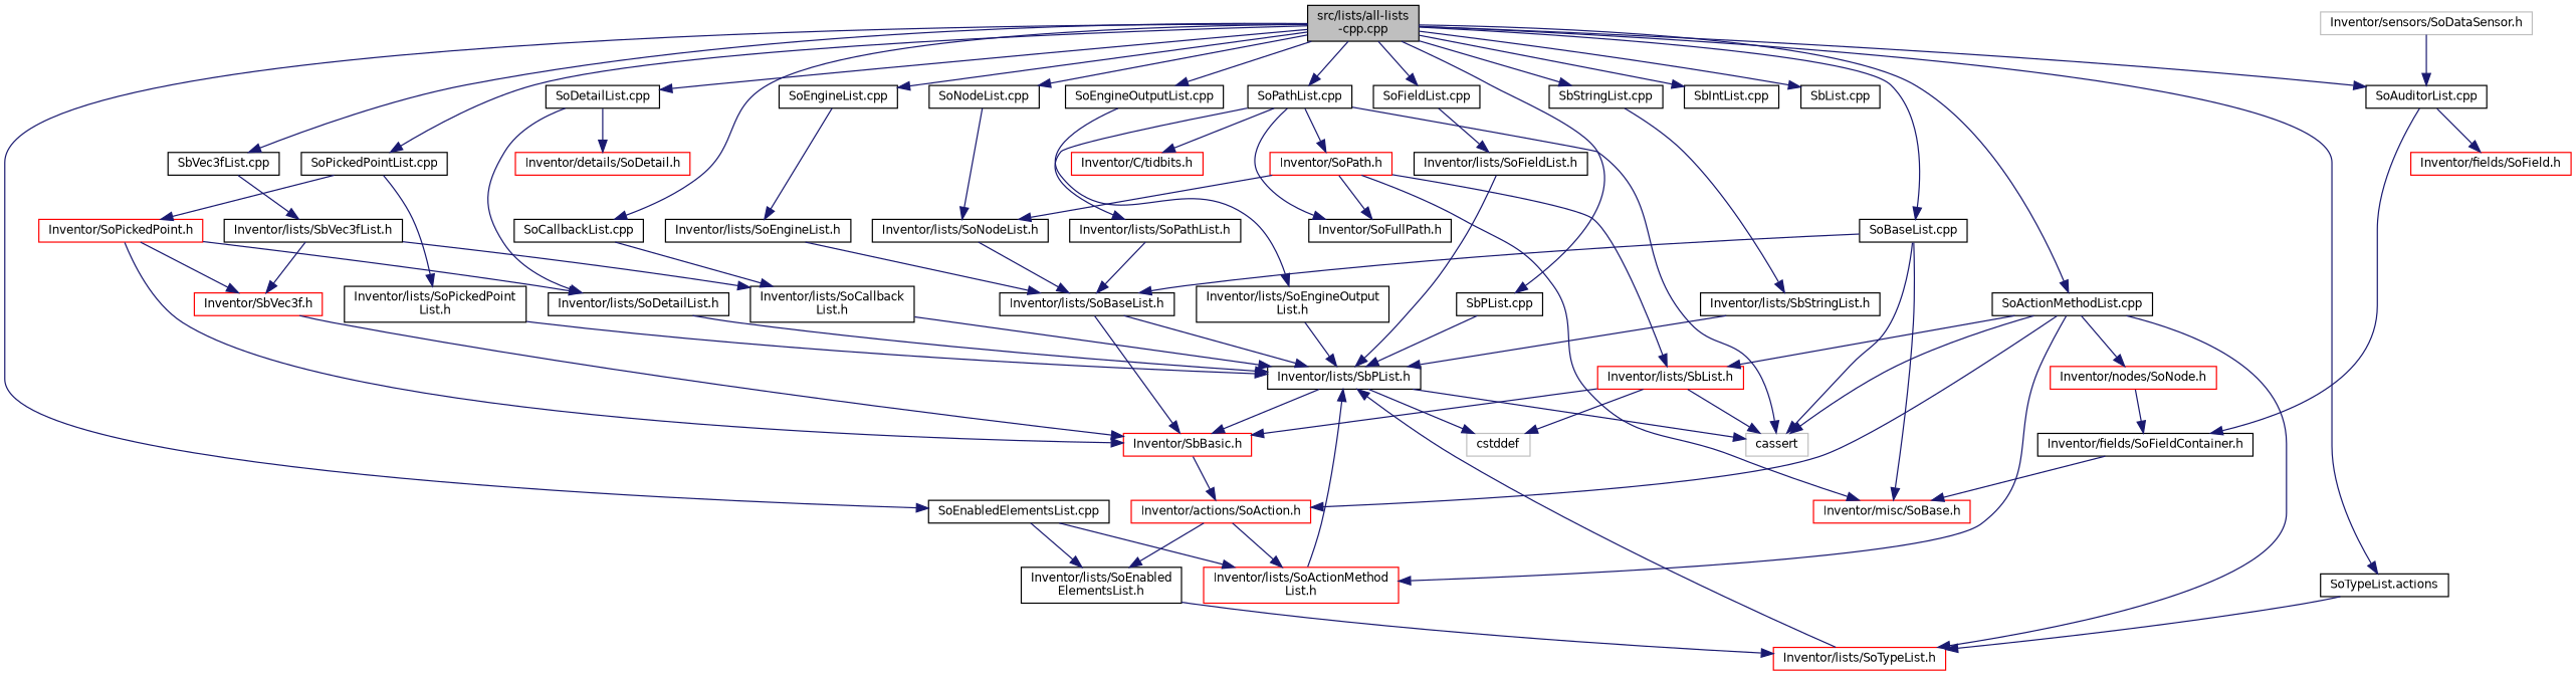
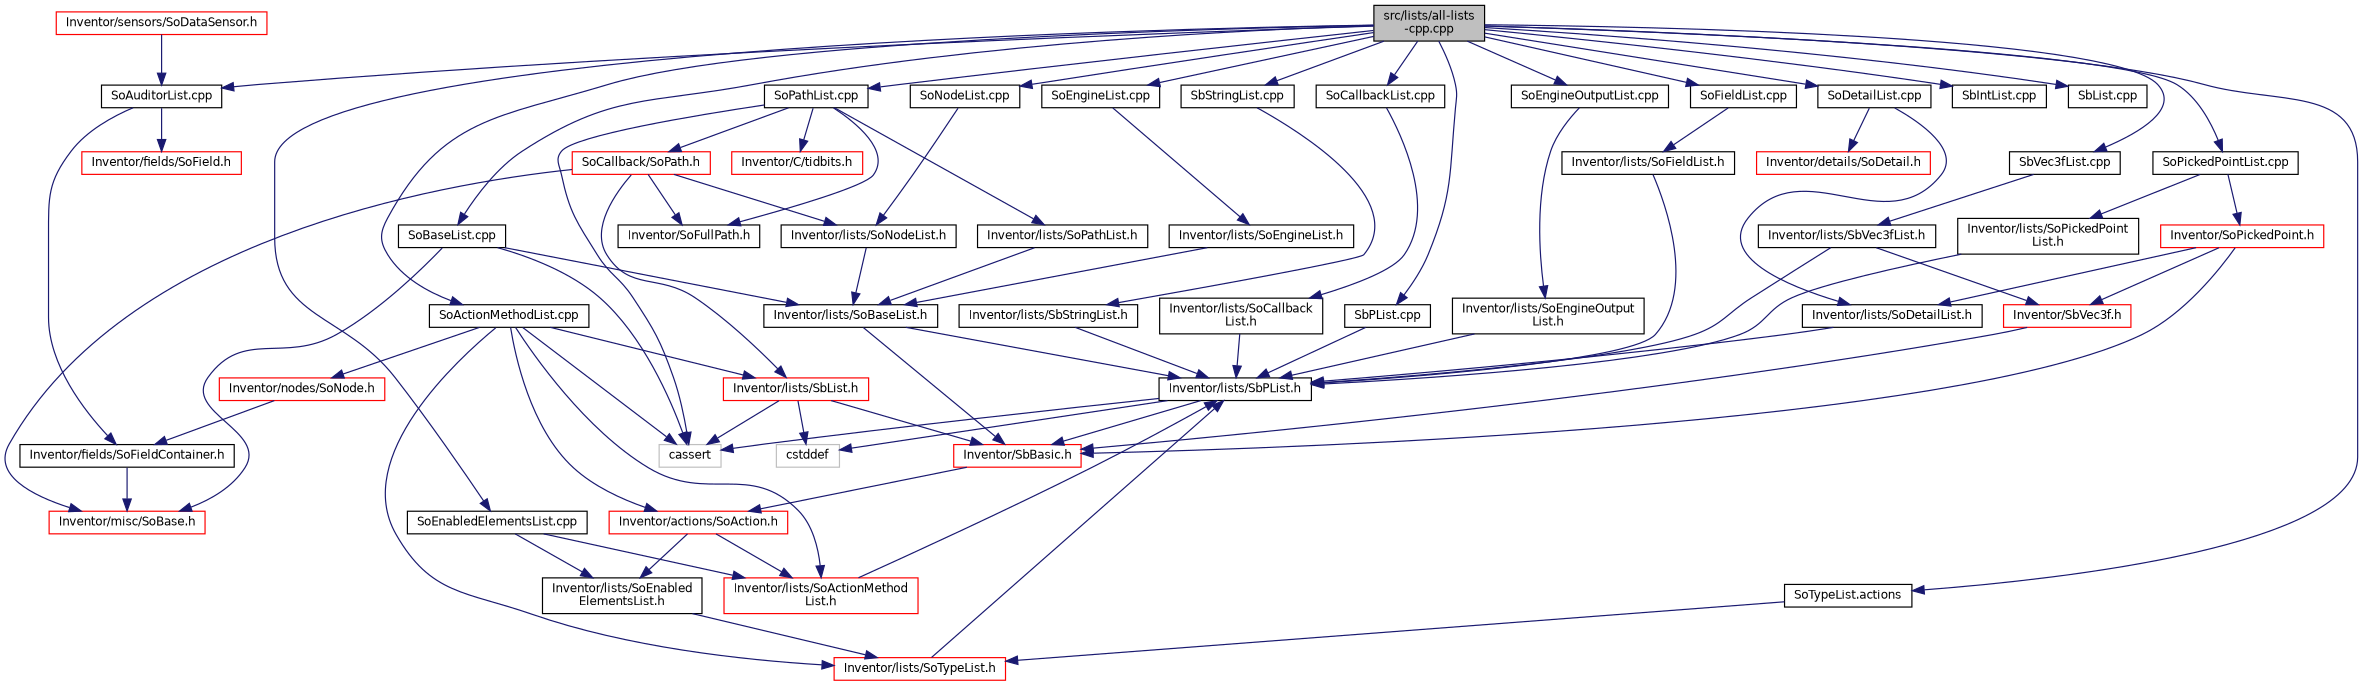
  digraph {
    node [color=black fillcolor=white fontname=Helvetica fontsize=10 shape=record style=filled]
    edge [color=midnightblue fontname=Helvetica fontsize=10 labelfontname=Helvetica labelfontsize=10 style=solid]
    n1 [fillcolor=grey75 fontcolor=black height=0.2 label="src/lists/all-lists\l-cpp.cpp" width=0.4]
    n2 [height=0.2 label="SbList.cpp" width=0.4]
    n3 [height=0.2 label="SbPList.cpp" width=0.4]
    n4 [height=0.2 label="SbIntList.cpp" width=0.4]
    n5 [height=0.2 label="SbVec3fList.cpp" width=0.4]
    n6 [height=0.2 label="SbStringList.cpp" width=0.4]
    n7 [height=0.2 label="SoActionMethodList.cpp" width=0.4]
    n8 [height=0.2 label="SoAuditorList.cpp" width=0.4]
    n9 [height=0.2 label="SoBaseList.cpp" width=0.4]
    n10 [height=0.2 label="SoCallbackList.cpp" width=0.4]
    n11 [height=0.2 label="SoDetailList.cpp" width=0.4]
    n12 [height=0.2 label="SoEnabledElementsList.cpp" width=0.4]
    n13 [height=0.2 label="SoEngineList.cpp" width=0.4]
    n14 [height=0.2 label="SoEngineOutputList.cpp" width=0.4]
    n15 [height=0.2 label="SoFieldList.cpp" width=0.4]
    n16 [height=0.2 label="SoNodeList.cpp" width=0.4]
    n17 [height=0.2 label="SoPathList.cpp" width=0.4]
    n18 [height=0.2 label="SoPickedPointList.cpp" width=0.4]
    n19 [height=0.2 label="SoTypeList.actions" width=0.4]
    n20 [height=0.2 label="Inventor/lists/SbPList.h" width=0.4]
    n21 [height=0.2 label="Inventor/lists/SbVec3fList.h" width=0.4]
    n22 [height=0.2 label="Inventor/lists/SbStringList.h" width=0.4]
    n23 [color=grey75 height=0.2 label=cassert width=0.4]
    n24 [color=red height=0.2 label="Inventor/lists/SoActionMethod\lList.h" width=0.4]
    n25 [color=red height=0.2 label="Inventor/lists/SoTypeList.h" width=0.4]
    n26 [color=red height=0.2 label="Inventor/lists/SbList.h" width=0.4]
    n27 [color=red height=0.2 label="Inventor/actions/SoAction.h" width=0.4]
    n28 [color=red height=0.2 label="Inventor/nodes/SoNode.h" width=0.4]
    n29 [height=0.2 label="Inventor/fields/SoFieldContainer.h" width=0.4]
    n30 [color=red height=0.2 label="Inventor/fields/SoField.h" width=0.4]
    n31 [color=red height=0.2 label="Inventor/misc/SoBase.h" width=0.4]
    n32 [height=0.2 label="Inventor/lists/SoBaseList.h" width=0.4]
    n33 [height=0.2 label="Inventor/lists/SoCallback\lList.h" width=0.4]
    n34 [height=0.2 label="Inventor/lists/SoDetailList.h" width=0.4]
    n35 [color=red height=0.2 label="Inventor/details/SoDetail.h" width=0.4]
    n36 [height=0.2 label="Inventor/lists/SoEnabled\lElementsList.h" width=0.4]
    n37 [height=0.2 label="Inventor/lists/SoEngineList.h" width=0.4]
    n38 [height=0.2 label="Inventor/lists/SoEngineOutput\lList.h" width=0.4]
    n39 [height=0.2 label="Inventor/lists/SoFieldList.h" width=0.4]
    n40 [height=0.2 label="Inventor/lists/SoNodeList.h" width=0.4]
    n41 [height=0.2 label="Inventor/lists/SoPathList.h" width=0.4]
-   n42 [color=red height=0.2 label="Inventor/SoPath.h" width=0.4]
+   n42 [color=red height=0.2 label="SoCallback/SoPath.h" width=0.4]
    n43 [height=0.2 label="Inventor/SoFullPath.h" width=0.4]
    n44 [color=red height=0.2 label="Inventor/C/tidbits.h" width=0.4]
    n45 [height=0.2 label="Inventor/lists/SoPickedPoint\lList.h" width=0.4]
    n46 [color=red height=0.2 label="Inventor/SoPickedPoint.h" width=0.4]
    n47 [color=red height=0.2 label="Inventor/SbBasic.h" width=0.4]
    n48 [color=grey75 height=0.2 label=cstddef width=0.4]
    n49 [color=red height=0.2 label="Inventor/SbVec3f.h" width=0.4]
-   n50 [color=grey75 height=0.2 label="Inventor/sensors/SoDataSensor.h" width=0.4]
+   n50 [color=red height=0.2 label="Inventor/sensors/SoDataSensor.h" width=0.4]
    n1 -> n2
    n1 -> n3
    n1 -> n4
    n1 -> n5
    n1 -> n6
    n1 -> n7
    n1 -> n8
    n1 -> n9
    n1 -> n10
    n1 -> n11
    n1 -> n12
    n1 -> n13
    n1 -> n14
    n1 -> n15
    n1 -> n16
    n1 -> n17
    n1 -> n18
    n1 -> n19
    n3 -> n20
    n5 -> n21
    n6 -> n22
    n7 -> n23
    n7 -> n24
    n7 -> n25
    n7 -> n26
    n7 -> n27
    n7 -> n28
    n8 -> n29
    n8 -> n30
    n9 -> n23
    n9 -> n31
    n9 -> n32
    n10 -> n33
    n11 -> n34
    n11 -> n35
    n12 -> n24
    n12 -> n36
    n13 -> n37
    n14 -> n38
    n15 -> n39
    n16 -> n40
    n17 -> n23
    n17 -> n41
    n17 -> n42
    n17 -> n43
    n17 -> n44
    n18 -> n45
    n18 -> n46
    n19 -> n25
    n20 -> n23
    n20 -> n47
    n20 -> n48
-   n21 -> n33
+   n21 -> n20
    n21 -> n49
    n22 -> n20
    n24 -> n20
    n25 -> n20
    n26 -> n23
    n26 -> n47
    n26 -> n48
    n27 -> n24
    n27 -> n36
    n28 -> n29
    n29 -> n31
    n32 -> n20
    n32 -> n47
    n33 -> n20
    n34 -> n20
    n36 -> n25
    n37 -> n32
    n38 -> n20
    n39 -> n20
    n40 -> n32
    n41 -> n32
    n42 -> n26
    n42 -> n31
    n42 -> n40
    n42 -> n43
    n45 -> n20
    n46 -> n34
    n46 -> n47
    n46 -> n49
    n47 -> n27
    n49 -> n47
    n50 -> n8
  }
